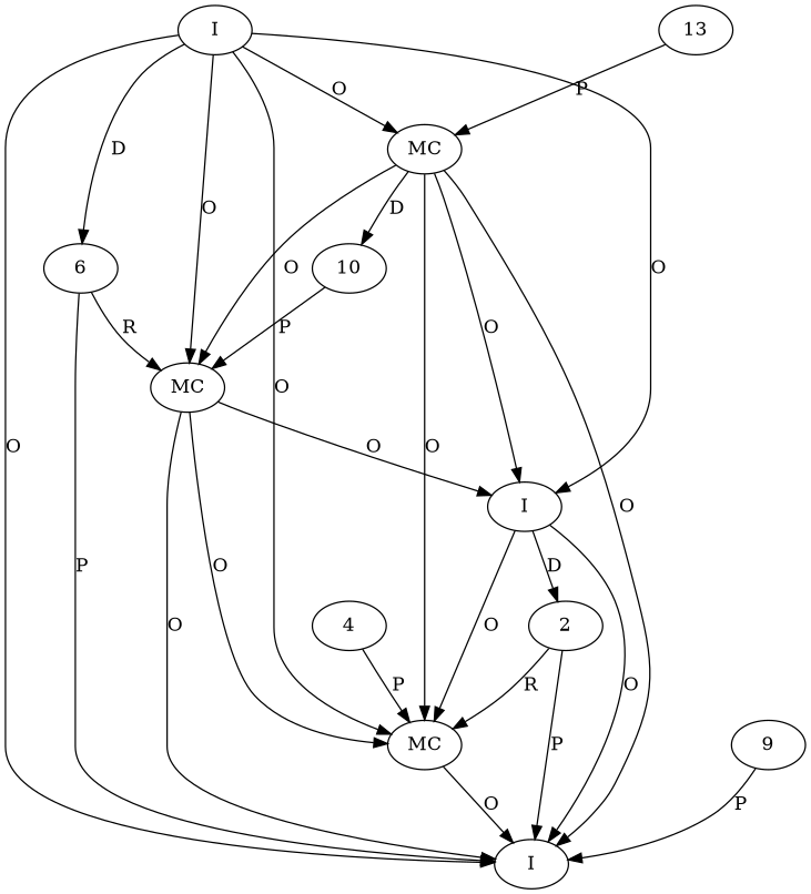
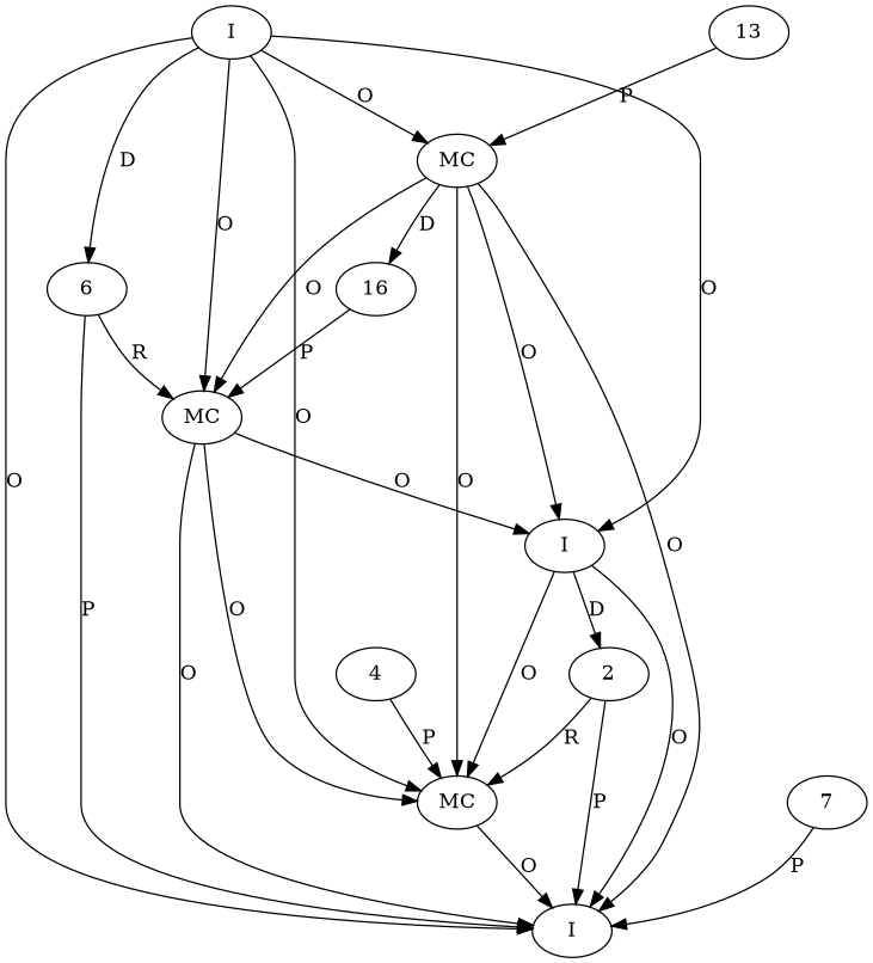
  digraph {
    node [t=BndEditModel]
    n1 [l=103 label=MC s="setRunFw()"]
    n2 [l=109 label=I t=BndrunResolveContext]
    2 [n=model]
    n4 [l=102 label=I]
    4 [t=String v="org.apache.felix.framework;version='4.2.1'"]
    6 [n=registry t=MockRegistry]
    n7 [l=99 label=MC s="addPlugin()" t=MockRegistry]
    n8 [l=96 label=I t=MockRegistry]
    n9 [l=100 label=MC s="createRepo()" t=Utils]
-   10 [n=dummy_ t=UNKNOWN]
-   9 [n="ResolveTest.log" t=LogService]
+   10 [n=dummy_ t=UNKNOWN label=16]
+   9 [n="ResolveTest.log" t=LogService label=7]
    n12 [label=13 t=String v=2]
    n1 -> n2 [label=O]
    2 -> n1 [label=R]
    2 -> n2 [label=P]
    n4 -> n1 [label=O]
    n4 -> n2 [label=O]
    n4 -> 2 [label=D]
    4 -> n1 [label=P]
    6 -> n2 [label=P]
    6 -> n7 [label=R]
    n7 -> n1 [label=O]
    n7 -> n2 [label=O]
    n7 -> n4 [label=O]
    n8 -> n1 [label=O]
    n8 -> n2 [label=O]
    n8 -> n4 [label=O]
    n8 -> 6 [label=D]
    n8 -> n7 [label=O]
    n8 -> n9 [label=O]
    n9 -> n1 [label=O]
    n9 -> n2 [label=O]
    n9 -> n4 [label=O]
    n9 -> n7 [label=O]
    n9 -> 10 [label=D]
    10 -> n7 [label=P]
    9 -> n2 [label=P]
    n12 -> n9 [label=P]
  }
